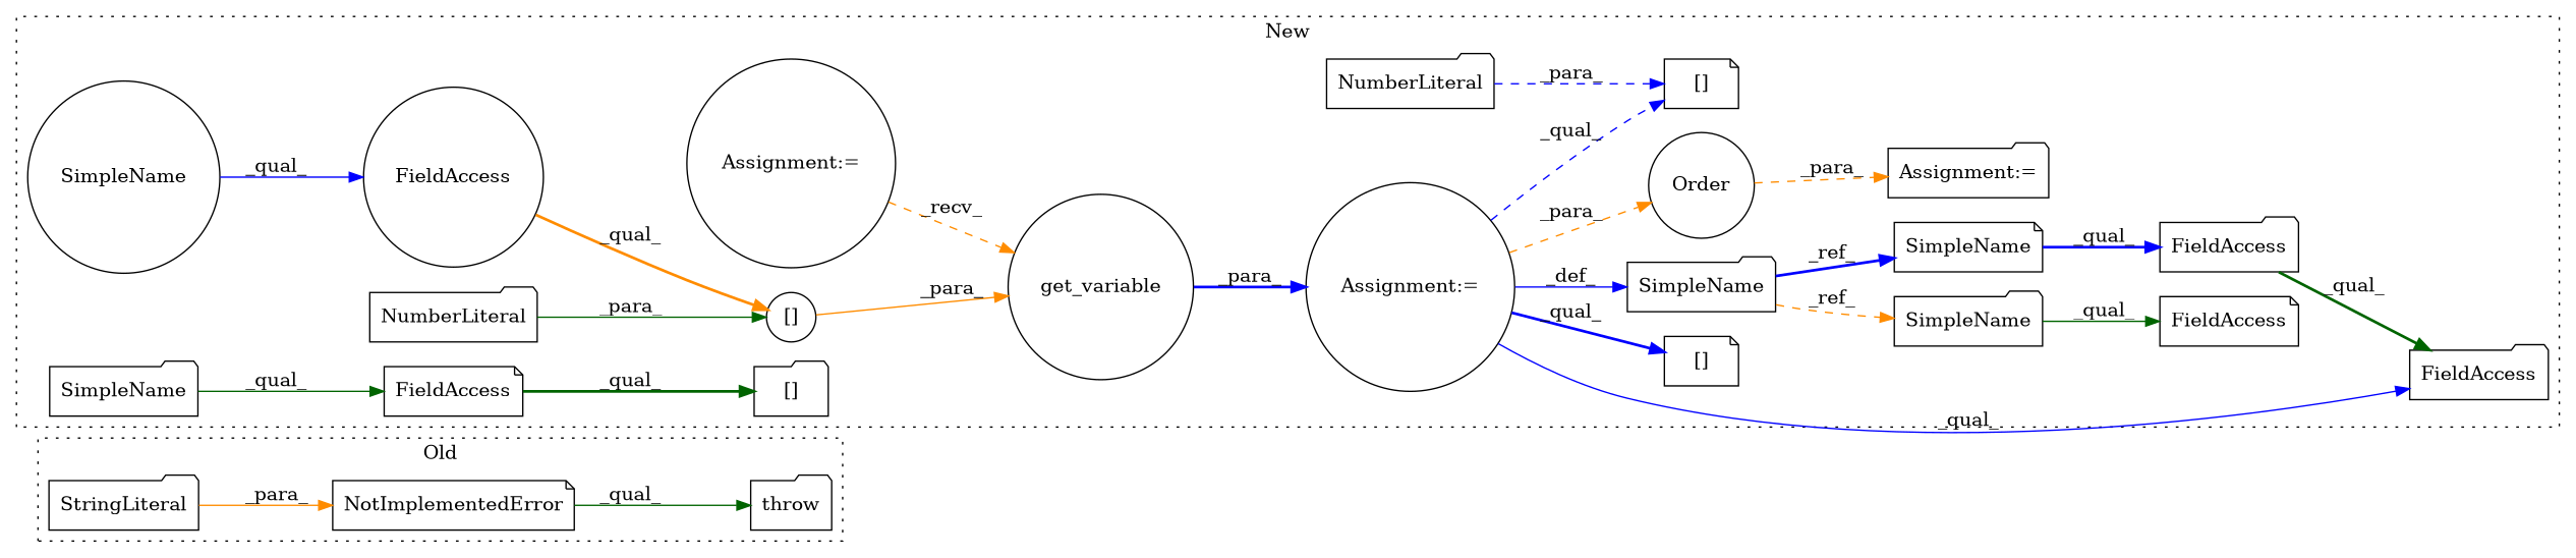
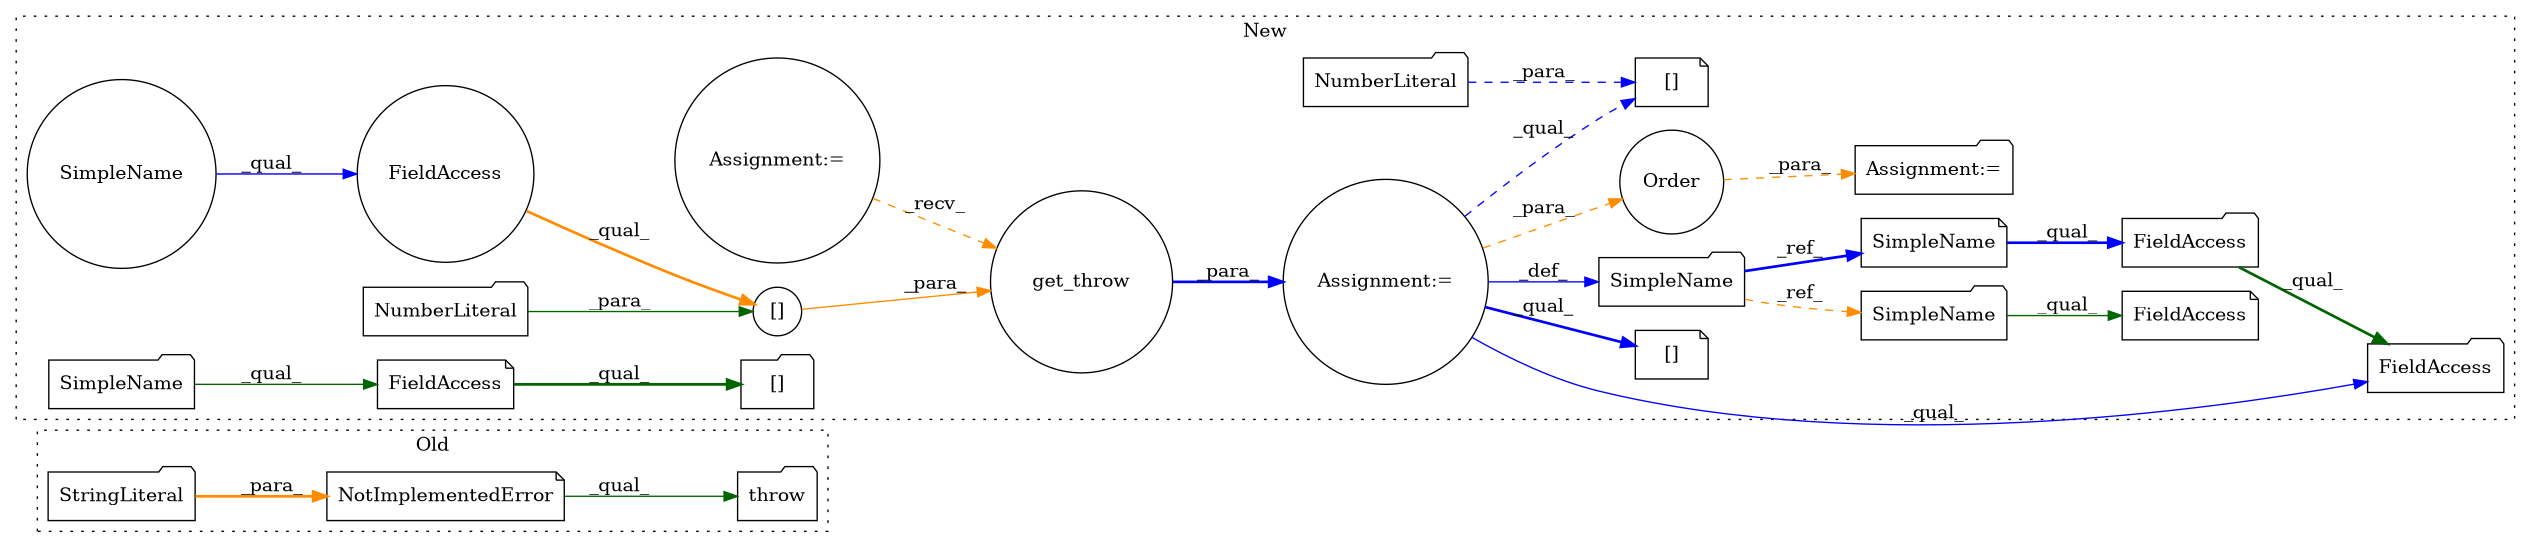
  digraph {
    rankdir=LR
    node [a=22 l=1 s=4940 shape=folder]
    edge [color=blue style=solid]
    n1 [a=53 l=6 label=throw s=4447]
    n2 [a=32 l="20,1" label=NotImplementedError s="4453,4546" shape=note]
    n3 [a=45 l=73 label=StringLiteral s=4473]
    n4 [a=32 l="6,1" label=Order s="4908,4971" shape=circle]
-   n5 [a=32 l="13,1" label=get_variable s="4672,4701" shape=circle]
+   n5 [a=32 l="13,1" label=get_throw s="4672,4701" shape=circle]
    n6 [a=2 l="8,1" label="[]" s="4870,4879" shape=note]
    n7 [l=7 label=FieldAccess]
    n8 [a=2 l="14,1" label="[]" s="4685,4700" shape=circle]
    n9 [l=13 label=FieldAccess s=4685 shape=circle]
    n10 [a=34 label=NumberLiteral s=4699]
    n11 [l=14 label=FieldAccess s=5069 shape=note]
    n12 [a=2 l="15,1" label="[]" s="5069,5085"]
    n13 [a=34 label=NumberLiteral s=4878]
    n14 [a=7 label="Assignment:=" s=4661 shape=circle]
    n15 [a=7 l=9 label="Assignment:=" s=4582 shape=circle]
    n16 [l=12 label=FieldAccess]
    n17 [l=7 label=FieldAccess s=4881 shape=note]
    n18 [a=2 l="8,1" label="[]" s="4788,4813" shape=note]
    n19 [a=42 label=SimpleName s=4660]
    n20 [a=7 l=2 label="Assignment:=" s=5009]
    n21 [a=42 l=7 label=SimpleName s=5069]
    n22 [a=42 l=7 label=SimpleName s=4685 shape=circle]
    n23 [a=42 label=SimpleName shape=note]
    n24 [a=42 label=SimpleName s=4881]
    subgraph cluster_1 {
      label=Old
      style=dotted
      n1
      n2
      n3
    }
    subgraph cluster_2 {
      label=New
      style=dotted
      n4
      n5
      n6
      n7
      n8
      n9
      n10
      n11
      n12
      n13
      n14
      n15
      n16
      n17
      n18
      n19
      n20
      n21
      n22
      n23
      n24
    }
    n2 -> n1 [color=darkgreen label=_qual_]
-   n3 -> n2 [color=darkorange label=_para_]
+   n3 -> n2 [color=darkorange label=_para_ style=bold]
    n4 -> n20 [color=darkorange label=_para_ style=dashed]
    n5 -> n14 [label=_para_ style=bold]
    n7 -> n16 [color=darkgreen label=_qual_ style=bold]
    n8 -> n5 [color=darkorange label=_para_]
    n9 -> n8 [color=darkorange label=_qual_ style=bold]
    n10 -> n8 [color=darkgreen label=_para_]
    n11 -> n12 [color=darkgreen label=_qual_ style=bold]
    n13 -> n6 [label=_para_ style=dashed]
    n14 -> n4 [color=darkorange label=_para_ style=dashed]
    n14 -> n6 [label=_qual_ style=dashed]
    n14 -> n16 [label=_qual_]
    n14 -> n18 [label=_qual_ style=bold]
    n14 -> n19 [label=_def_]
    n15 -> n5 [color=darkorange label=_recv_ style=dashed]
    n19 -> n23 [label=_ref_ style=bold]
    n19 -> n24 [color=darkorange label=_ref_ style=dashed]
    n21 -> n11 [color=darkgreen label=_qual_]
    n22 -> n9 [label=_qual_]
    n23 -> n7 [label=_qual_ style=bold]
    n24 -> n17 [color=darkgreen label=_qual_]
  }
